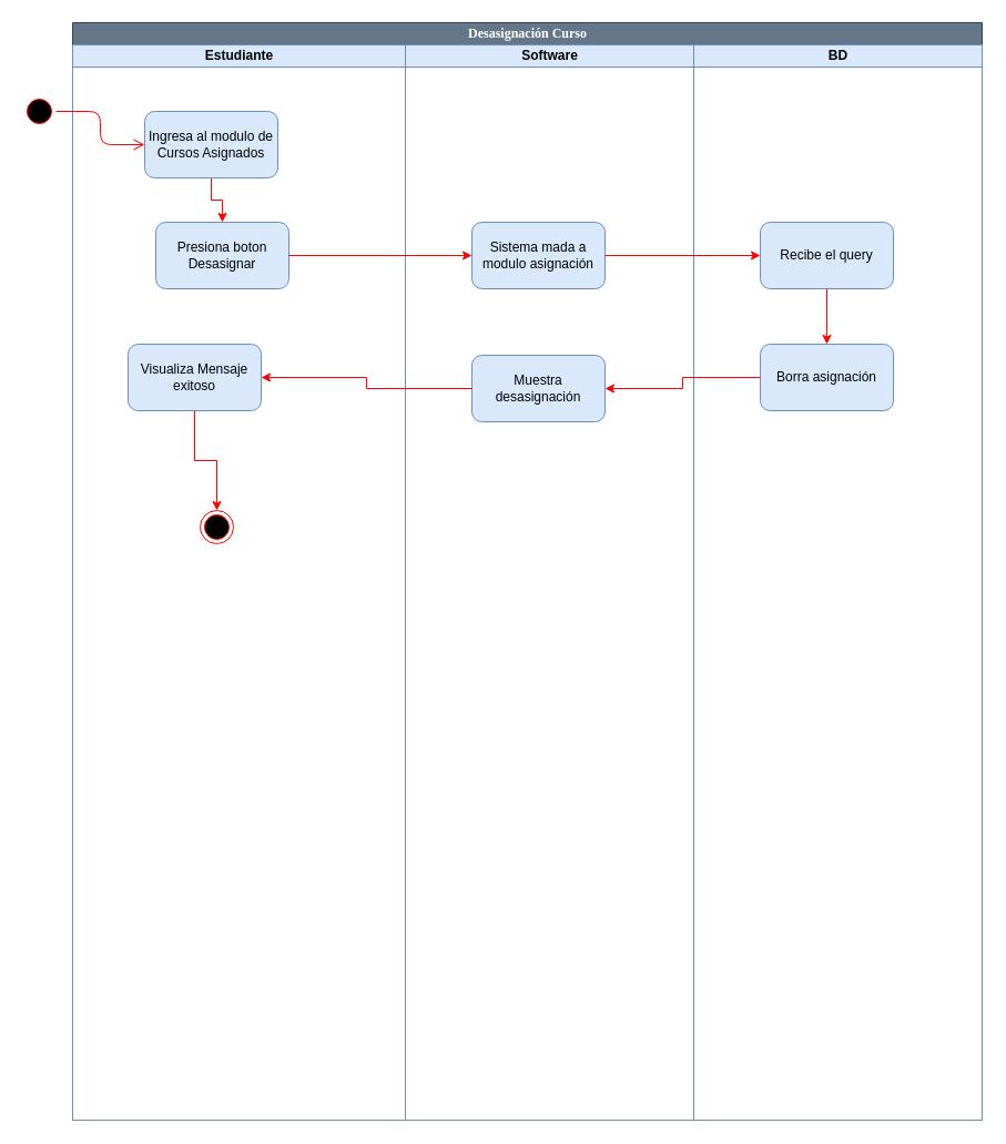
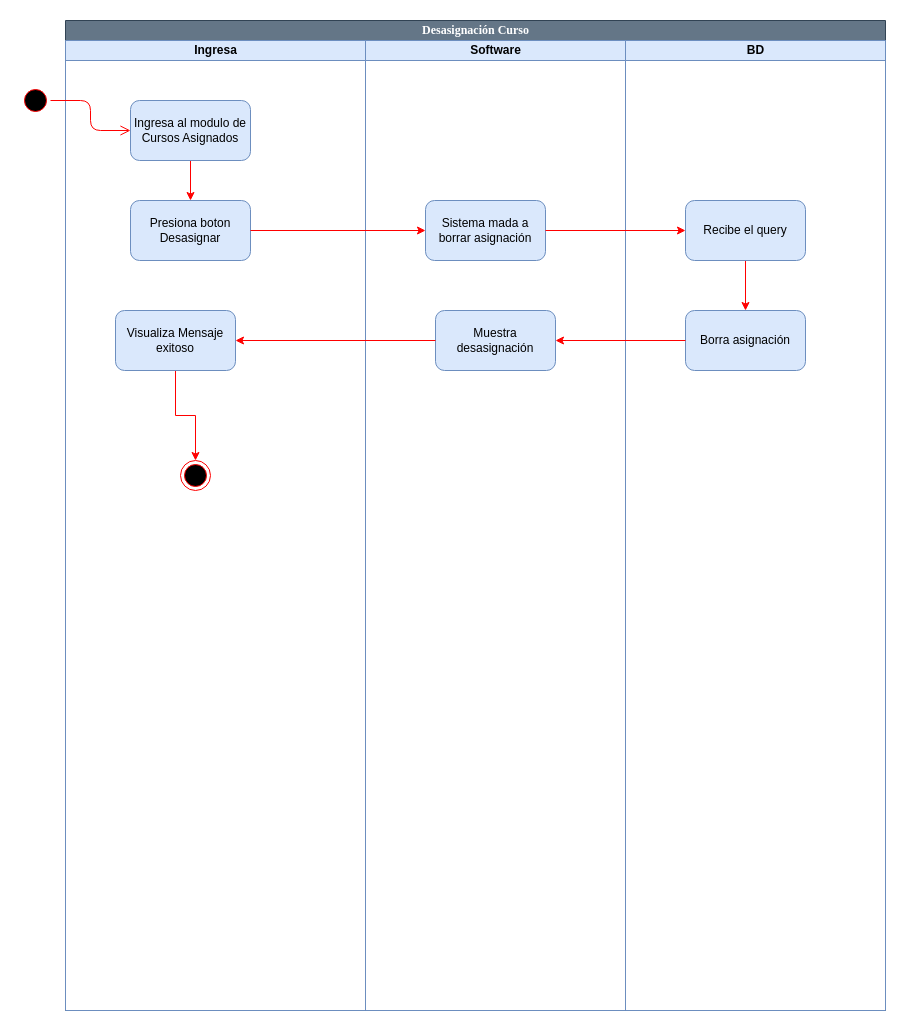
  <mxCell id="0" />
  <mxCell id="1" parent="0" />
  <mxCell id="2" value="Desasignación Curso" style="swimlane;html=1;childLayout=stackLayout;startSize=20;rounded=0;shadow=0;comic=0;labelBackgroundColor=none;strokeColor=#314354;strokeWidth=1;fillColor=#647687;fontFamily=Verdana;fontSize=12;align=center;fontColor=#ffffff;" vertex="1" parent="1"><mxGeometry x="65" y="20" width="820" height="990" as="geometry" /></mxCell>
- <mxCell id="3" value="Estudiante" style="swimlane;html=1;startSize=20;fillColor=#dae8fc;strokeColor=#6c8ebf;" vertex="1" parent="2"><mxGeometry y="20" width="300" height="970" as="geometry" /></mxCell>
+ <mxCell id="3" value="Ingresa" style="swimlane;html=1;startSize=20;fillColor=#dae8fc;strokeColor=#6c8ebf;" vertex="1" parent="2"><mxGeometry y="20" width="300" height="970" as="geometry" /></mxCell>
  <mxCell id="4" style="edgeStyle=orthogonalEdgeStyle;rounded=0;orthogonalLoop=1;jettySize=auto;html=1;strokeColor=#FF0000;" edge="1" parent="3" source="5" target="6"><mxGeometry relative="1" as="geometry" /></mxCell>
  <mxCell id="5" value="Ingresa al modulo de Cursos Asignados" style="rounded=1;whiteSpace=wrap;html=1;fillColor=#dae8fc;strokeColor=#6c8ebf;" vertex="1" parent="3"><mxGeometry x="65" y="60" width="120" height="60" as="geometry" /></mxCell>
- <mxCell id="6" value="Presiona boton Desasignar" style="rounded=1;whiteSpace=wrap;html=1;fillColor=#dae8fc;strokeColor=#6c8ebf;" vertex="1" parent="3"><mxGeometry x="75" y="160" width="120" height="60" as="geometry" /></mxCell>
+ <mxCell id="6" value="Presiona boton Desasignar" style="rounded=1;whiteSpace=wrap;html=1;fillColor=#dae8fc;strokeColor=#6c8ebf;" vertex="1" parent="3"><mxGeometry x="65" y="160" width="120" height="60" as="geometry" /></mxCell>
  <mxCell id="7" style="edgeStyle=orthogonalEdgeStyle;rounded=0;orthogonalLoop=1;jettySize=auto;html=1;entryX=0.5;entryY=0;entryDx=0;entryDy=0;strokeColor=#FF0000;" edge="1" parent="3" source="8" target="9"><mxGeometry relative="1" as="geometry" /></mxCell>
  <mxCell id="8" value="Visualiza Mensaje exitoso" style="rounded=1;whiteSpace=wrap;html=1;fillColor=#dae8fc;strokeColor=#6c8ebf;" vertex="1" parent="3"><mxGeometry x="50" y="270" width="120" height="60" as="geometry" /></mxCell>
  <mxCell id="9" value="" style="ellipse;html=1;shape=endState;fillColor=#000000;strokeColor=#ff0000;" vertex="1" parent="3"><mxGeometry x="115" y="420" width="30" height="30" as="geometry" /></mxCell>
  <mxCell id="10" value="Software" style="swimlane;html=1;startSize=20;fillColor=#dae8fc;strokeColor=#6c8ebf;" vertex="1" parent="2"><mxGeometry x="300" y="20" width="260" height="970" as="geometry" /></mxCell>
- <mxCell id="11" value="Sistema mada a modulo asignación" style="rounded=1;whiteSpace=wrap;html=1;fillColor=#dae8fc;strokeColor=#6c8ebf;" vertex="1" parent="10"><mxGeometry x="60" y="160" width="120" height="60" as="geometry" /></mxCell>
- <mxCell id="12" value="Muestra desasignación" style="rounded=1;whiteSpace=wrap;html=1;fillColor=#dae8fc;strokeColor=#6c8ebf;" vertex="1" parent="10"><mxGeometry x="60" y="280" width="120" height="60" as="geometry" /></mxCell>
+ <mxCell id="11" value="Sistema mada a borrar asignación" style="rounded=1;whiteSpace=wrap;html=1;fillColor=#dae8fc;strokeColor=#6c8ebf;" vertex="1" parent="10"><mxGeometry x="60" y="160" width="120" height="60" as="geometry" /></mxCell>
+ <mxCell id="12" value="Muestra desasignación" style="rounded=1;whiteSpace=wrap;html=1;fillColor=#dae8fc;strokeColor=#6c8ebf;" vertex="1" parent="10"><mxGeometry x="70" y="270" width="120" height="60" as="geometry" /></mxCell>
  <mxCell id="13" value="BD" style="swimlane;html=1;startSize=20;fillColor=#dae8fc;strokeColor=#6c8ebf;" vertex="1" parent="2"><mxGeometry x="560" y="20" width="260" height="970" as="geometry" /></mxCell>
  <mxCell id="14" style="edgeStyle=orthogonalEdgeStyle;rounded=0;orthogonalLoop=1;jettySize=auto;html=1;strokeColor=#FF0000;" edge="1" parent="13" source="15" target="16"><mxGeometry relative="1" as="geometry" /></mxCell>
  <mxCell id="15" value="Recibe el query" style="rounded=1;whiteSpace=wrap;html=1;fillColor=#dae8fc;strokeColor=#6c8ebf;" vertex="1" parent="13"><mxGeometry x="60" y="160" width="120" height="60" as="geometry" /></mxCell>
  <mxCell id="16" value="Borra asignación" style="rounded=1;whiteSpace=wrap;html=1;fillColor=#dae8fc;strokeColor=#6c8ebf;" vertex="1" parent="13"><mxGeometry x="60" y="270" width="120" height="60" as="geometry" /></mxCell>
  <mxCell id="17" style="edgeStyle=orthogonalEdgeStyle;rounded=0;orthogonalLoop=1;jettySize=auto;html=1;strokeColor=#FF0000;" edge="1" parent="2" source="6" target="11"><mxGeometry relative="1" as="geometry" /></mxCell>
  <mxCell id="18" style="edgeStyle=orthogonalEdgeStyle;rounded=0;orthogonalLoop=1;jettySize=auto;html=1;strokeColor=#FF0000;" edge="1" parent="2" source="11" target="15"><mxGeometry relative="1" as="geometry" /></mxCell>
  <mxCell id="19" style="edgeStyle=orthogonalEdgeStyle;rounded=0;orthogonalLoop=1;jettySize=auto;html=1;strokeColor=#FF0000;" edge="1" parent="2" source="12" target="8"><mxGeometry relative="1" as="geometry" /></mxCell>
  <mxCell id="20" style="edgeStyle=orthogonalEdgeStyle;rounded=0;orthogonalLoop=1;jettySize=auto;html=1;entryX=1;entryY=0.5;entryDx=0;entryDy=0;strokeColor=#FF0000;" edge="1" parent="2" source="16" target="12"><mxGeometry relative="1" as="geometry" /></mxCell>
  <mxCell id="21" value="" style="ellipse;html=1;shape=startState;fillColor=#000000;strokeColor=#ff0000;" vertex="1" parent="1"><mxGeometry x="20" y="85" width="30" height="30" as="geometry" /></mxCell>
  <mxCell id="22" value="" style="edgeStyle=orthogonalEdgeStyle;html=1;verticalAlign=bottom;endArrow=open;endSize=8;strokeColor=#ff0000;entryX=0;entryY=0.5;entryDx=0;entryDy=0;" edge="1" parent="1" source="21" target="5"><mxGeometry relative="1" as="geometry"><mxPoint x="35" y="175" as="targetPoint" /></mxGeometry></mxCell>
